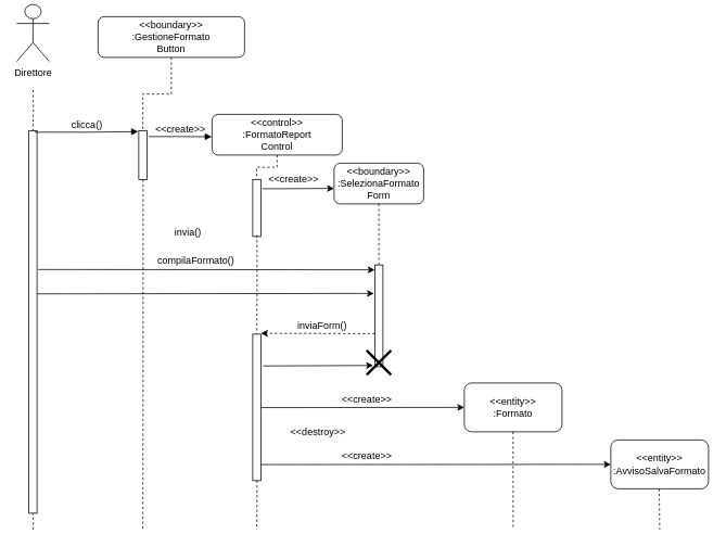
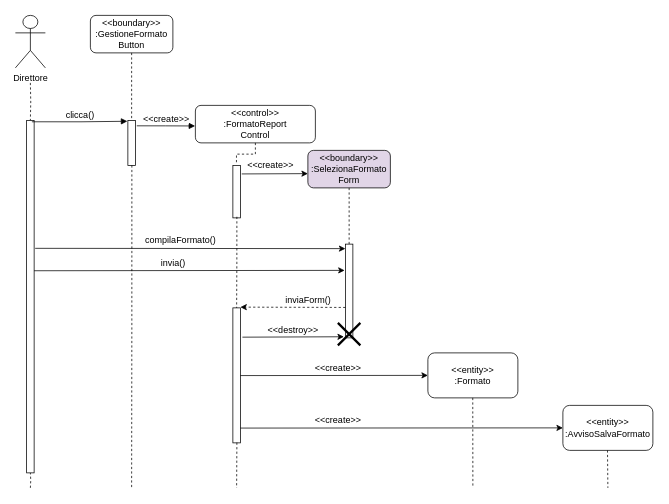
  <mxCell id="0" />
  <mxCell id="1" parent="0" />
- <mxCell id="2" value="Direttore" style="shape=umlActor;verticalLabelPosition=bottom;verticalAlign=top;html=1;" parent="1" vertex="1"><mxGeometry x="20" y="5" width="40" height="70" as="geometry" /></mxCell>
+ <mxCell id="2" value="Direttore" style="shape=umlActor;verticalLabelPosition=bottom;verticalAlign=top;html=1;" parent="1" vertex="1"><mxGeometry x="20" y="20" width="40" height="70" as="geometry" /></mxCell>
  <mxCell id="3" value="" style="endArrow=none;dashed=1;html=1;rounded=0;edgeStyle=orthogonalEdgeStyle;" parent="1" target="4" edge="1"><mxGeometry width="50" height="50" relative="1" as="geometry"><mxPoint x="40" y="110" as="sourcePoint" /><mxPoint x="40" y="50" as="targetPoint" /></mxGeometry></mxCell>
  <mxCell id="4" value="" style="html=1;points=[];perimeter=orthogonalPerimeter;" parent="1" vertex="1"><mxGeometry x="35" y="160" width="10" height="470" as="geometry" /></mxCell>
  <mxCell id="5" value="&lt;font style=&quot;font-size: 12px&quot;&gt;clicca()&lt;/font&gt;" style="html=1;verticalAlign=bottom;endArrow=block;rounded=0;edgeStyle=orthogonalEdgeStyle;entryX=-0.071;entryY=0.02;entryDx=0;entryDy=0;entryPerimeter=0;exitX=0.7;exitY=0.004;exitDx=0;exitDy=0;exitPerimeter=0;" parent="1" source="4" target="8" edge="1"><mxGeometry width="80" relative="1" as="geometry"><mxPoint x="46" y="162" as="sourcePoint" /><mxPoint x="160" y="163" as="targetPoint" /></mxGeometry></mxCell>
- <mxCell id="6" value="&lt;font style=&quot;font-size: 12px&quot;&gt;&amp;lt;&amp;lt;boundary&amp;gt;&amp;gt;&lt;br&gt;:GestioneFormato&lt;br&gt;Button&lt;/font&gt;" style="rounded=1;whiteSpace=wrap;html=1;" parent="1" vertex="1"><mxGeometry x="120" y="20" width="180" height="50" as="geometry" /></mxCell>
+ <mxCell id="6" value="&lt;font style=&quot;font-size: 12px&quot;&gt;&amp;lt;&amp;lt;boundary&amp;gt;&amp;gt;&lt;br&gt;:GestioneFormato&lt;br&gt;Button&lt;/font&gt;" style="rounded=1;whiteSpace=wrap;html=1;" parent="1" vertex="1"><mxGeometry x="120" y="20" width="110" height="50" as="geometry" /></mxCell>
  <mxCell id="7" value="" style="endArrow=none;dashed=1;html=1;rounded=0;edgeStyle=orthogonalEdgeStyle;exitX=0.5;exitY=1;exitDx=0;exitDy=0;entryX=0.5;entryY=-0.025;entryDx=0;entryDy=0;entryPerimeter=0;" parent="1" source="6" target="8" edge="1"><mxGeometry width="50" height="50" relative="1" as="geometry"><mxPoint x="410" y="260" as="sourcePoint" /><mxPoint x="175" y="160" as="targetPoint" /></mxGeometry></mxCell>
  <mxCell id="8" value="" style="html=1;points=[];perimeter=orthogonalPerimeter;" parent="1" vertex="1"><mxGeometry x="170" y="160" width="10" height="60" as="geometry" /></mxCell>
  <mxCell id="9" value="&lt;font style=&quot;font-size: 12px&quot;&gt;&amp;lt;&amp;lt;create&amp;gt;&amp;gt;&lt;/font&gt;" style="html=1;verticalAlign=bottom;endArrow=block;rounded=0;edgeStyle=orthogonalEdgeStyle;exitX=1.186;exitY=0.121;exitDx=0;exitDy=0;exitPerimeter=0;entryX=-0.002;entryY=0.549;entryDx=0;entryDy=0;entryPerimeter=0;" parent="1" source="8" target="10" edge="1"><mxGeometry width="80" relative="1" as="geometry"><mxPoint x="52" y="171.48" as="sourcePoint" /><mxPoint x="260" y="167" as="targetPoint" /></mxGeometry></mxCell>
  <mxCell id="10" value="&lt;font style=&quot;font-size: 12px&quot;&gt;&amp;lt;&amp;lt;control&amp;gt;&amp;gt;&lt;br&gt;:FormatoReport&lt;br&gt;Control&lt;/font&gt;" style="rounded=1;whiteSpace=wrap;html=1;" parent="1" vertex="1"><mxGeometry x="260" y="140" width="160" height="50" as="geometry" /></mxCell>
  <mxCell id="11" value="" style="endArrow=none;dashed=1;html=1;rounded=0;edgeStyle=orthogonalEdgeStyle;exitX=0.5;exitY=1;exitDx=0;exitDy=0;entryX=0.478;entryY=-0.033;entryDx=0;entryDy=0;entryPerimeter=0;" parent="1" source="10" target="12" edge="1"><mxGeometry width="50" height="50" relative="1" as="geometry"><mxPoint x="330" y="180" as="sourcePoint" /><mxPoint x="315" y="210" as="targetPoint" /></mxGeometry></mxCell>
  <mxCell id="12" value="" style="html=1;points=[];perimeter=orthogonalPerimeter;" parent="1" vertex="1"><mxGeometry x="310" y="220" width="10" height="70" as="geometry" /></mxCell>
- <mxCell id="13" value="&lt;font style=&quot;font-size: 12px&quot;&gt;&amp;lt;&amp;lt;boundary&amp;gt;&amp;gt;&lt;br&gt;:SelezionaFormato&lt;br&gt;Form&lt;/font&gt;" style="rounded=1;whiteSpace=wrap;html=1;" parent="1" vertex="1"><mxGeometry x="410" y="200" width="110" height="50" as="geometry" /></mxCell>
+ <mxCell id="13" value="&lt;font style=&quot;font-size: 12px&quot;&gt;&amp;lt;&amp;lt;boundary&amp;gt;&amp;gt;&lt;br&gt;:SelezionaFormato&lt;br&gt;Form&lt;/font&gt;" style="rounded=1;whiteSpace=wrap;html=1;fillColor=#e1d5e7;" parent="1" vertex="1"><mxGeometry x="410" y="200" width="110" height="50" as="geometry" /></mxCell>
  <mxCell id="14" value="" style="endArrow=none;dashed=1;html=1;rounded=0;edgeStyle=orthogonalEdgeStyle;entryX=0.5;entryY=1;entryDx=0;entryDy=0;" parent="1" source="17" target="13" edge="1"><mxGeometry width="50" height="50" relative="1" as="geometry"><mxPoint x="465" y="320" as="sourcePoint" /><mxPoint x="380" y="220" as="targetPoint" /></mxGeometry></mxCell>
  <mxCell id="15" value="" style="html=1;points=[];perimeter=orthogonalPerimeter;" parent="1" vertex="1"><mxGeometry x="310" y="410" width="10" height="180" as="geometry" /></mxCell>
  <mxCell id="16" value="" style="endArrow=none;dashed=1;html=1;rounded=0;edgeStyle=orthogonalEdgeStyle;exitX=0.533;exitY=0.979;exitDx=0;exitDy=0;exitPerimeter=0;" parent="1" source="12" target="15" edge="1"><mxGeometry width="50" height="50" relative="1" as="geometry"><mxPoint x="315.33" y="259.16" as="sourcePoint" /><mxPoint x="315" y="530" as="targetPoint" /></mxGeometry></mxCell>
  <mxCell id="17" value="" style="html=1;points=[];perimeter=orthogonalPerimeter;" parent="1" vertex="1"><mxGeometry x="460" y="325" width="10" height="125" as="geometry" /></mxCell>
  <mxCell id="18" value="" style="shape=umlDestroy;whiteSpace=wrap;html=1;strokeWidth=3;" parent="1" vertex="1"><mxGeometry x="450" y="430" width="30" height="30" as="geometry" /></mxCell>
  <mxCell id="19" value="" style="endArrow=none;dashed=1;html=1;rounded=0;edgeStyle=orthogonalEdgeStyle;" parent="1" target="4" edge="1"><mxGeometry width="50" height="50" relative="1" as="geometry"><mxPoint x="40" y="650" as="sourcePoint" /><mxPoint x="40" y="640" as="targetPoint" /></mxGeometry></mxCell>
  <mxCell id="20" value="" style="endArrow=none;dashed=1;html=1;rounded=0;edgeStyle=orthogonalEdgeStyle;exitX=0.533;exitY=1;exitDx=0;exitDy=0;exitPerimeter=0;" parent="1" source="8" edge="1"><mxGeometry width="50" height="50" relative="1" as="geometry"><mxPoint x="175.33" y="220" as="sourcePoint" /><mxPoint x="175" y="650" as="targetPoint" /></mxGeometry></mxCell>
  <mxCell id="21" value="" style="endArrow=classic;html=1;rounded=0;fontFamily=Helvetica;fontSize=12;exitX=1.18;exitY=0.163;exitDx=0;exitDy=0;exitPerimeter=0;" parent="1" source="12" edge="1"><mxGeometry width="50" height="50" relative="1" as="geometry"><mxPoint x="390" y="410" as="sourcePoint" /><mxPoint x="410" y="231" as="targetPoint" /></mxGeometry></mxCell>
  <mxCell id="22" value="&amp;lt;&amp;lt;create&amp;gt;&amp;gt;" style="text;html=1;align=center;verticalAlign=middle;resizable=0;points=[];autosize=1;strokeColor=none;fillColor=none;fontSize=12;fontFamily=Helvetica;" parent="1" vertex="1"><mxGeometry x="320" y="210" width="80" height="20" as="geometry" /></mxCell>
  <mxCell id="23" value="" style="endArrow=classic;html=1;rounded=0;fontFamily=Helvetica;fontSize=12;exitX=1.141;exitY=0.363;exitDx=0;exitDy=0;exitPerimeter=0;" parent="1" source="4" edge="1"><mxGeometry width="50" height="50" relative="1" as="geometry"><mxPoint x="50" y="330" as="sourcePoint" /><mxPoint x="460" y="331" as="targetPoint" /></mxGeometry></mxCell>
  <mxCell id="24" value="compilaFormato()" style="text;html=1;align=center;verticalAlign=middle;resizable=0;points=[];autosize=1;strokeColor=none;fillColor=none;fontSize=12;fontFamily=Helvetica;" parent="1" vertex="1"><mxGeometry x="185" y="310" width="110" height="20" as="geometry" /></mxCell>
  <mxCell id="25" value="" style="endArrow=classic;html=1;rounded=0;fontFamily=Helvetica;fontSize=12;exitX=1.141;exitY=0.363;exitDx=0;exitDy=0;exitPerimeter=0;" parent="1" edge="1"><mxGeometry width="50" height="50" relative="1" as="geometry"><mxPoint x="45" y="360.49" as="sourcePoint" /><mxPoint x="459" y="360" as="targetPoint" /></mxGeometry></mxCell>
- <mxCell id="26" value="invia()" style="text;html=1;align=center;verticalAlign=middle;resizable=0;points=[];autosize=1;strokeColor=none;fillColor=none;fontSize=12;fontFamily=Helvetica;" parent="1" vertex="1"><mxGeometry x="205" y="275" width="50" height="20" as="geometry" /></mxCell>
+ <mxCell id="26" value="invia()" style="text;html=1;align=center;verticalAlign=middle;resizable=0;points=[];autosize=1;strokeColor=none;fillColor=none;fontSize=12;fontFamily=Helvetica;" parent="1" vertex="1"><mxGeometry x="205" y="340" width="50" height="20" as="geometry" /></mxCell>
  <mxCell id="27" value="" style="endArrow=classic;html=1;rounded=0;fontFamily=Helvetica;fontSize=12;dashed=1;" parent="1" edge="1"><mxGeometry width="50" height="50" relative="1" as="geometry"><mxPoint x="460" y="409.43" as="sourcePoint" /><mxPoint x="320" y="409" as="targetPoint" /></mxGeometry></mxCell>
- <mxCell id="28" value="inviaForm()" style="text;html=1;align=center;verticalAlign=middle;resizable=0;points=[];autosize=1;strokeColor=none;fillColor=none;fontSize=12;fontFamily=Helvetica;" parent="1" vertex="1"><mxGeometry x="355" y="390" width="80" height="20" as="geometry" /></mxCell>
+ <mxCell id="28" value="inviaForm()" style="text;html=1;align=center;verticalAlign=middle;resizable=0;points=[];autosize=1;strokeColor=none;fillColor=none;fontSize=12;fontFamily=Helvetica;" parent="1" vertex="1"><mxGeometry x="370" y="390" width="80" height="20" as="geometry" /></mxCell>
  <mxCell id="29" value="" style="endArrow=classic;html=1;rounded=0;fontFamily=Helvetica;fontSize=12;exitX=1.271;exitY=0.217;exitDx=0;exitDy=0;exitPerimeter=0;entryX=-0.197;entryY=0.988;entryDx=0;entryDy=0;entryPerimeter=0;" parent="1" source="15" target="17" edge="1"><mxGeometry width="50" height="50" relative="1" as="geometry"><mxPoint x="410" y="410" as="sourcePoint" /><mxPoint x="460" y="360" as="targetPoint" /></mxGeometry></mxCell>
- <mxCell id="30" value="&amp;lt;&amp;lt;destroy&amp;gt;&amp;gt;" style="text;html=1;align=center;verticalAlign=middle;resizable=0;points=[];autosize=1;strokeColor=none;fillColor=none;fontSize=12;fontFamily=Helvetica;" parent="1" vertex="1"><mxGeometry x="350" y="520" width="80" height="20" as="geometry" /></mxCell>
+ <mxCell id="30" value="&amp;lt;&amp;lt;destroy&amp;gt;&amp;gt;" style="text;html=1;align=center;verticalAlign=middle;resizable=0;points=[];autosize=1;strokeColor=none;fillColor=none;fontSize=12;fontFamily=Helvetica;" parent="1" vertex="1"><mxGeometry x="350" y="430" width="80" height="20" as="geometry" /></mxCell>
  <mxCell id="31" value="" style="endArrow=classic;html=1;rounded=0;fontFamily=Helvetica;fontSize=12;exitX=1.271;exitY=0.217;exitDx=0;exitDy=0;exitPerimeter=0;" parent="1" edge="1"><mxGeometry width="50" height="50" relative="1" as="geometry"><mxPoint x="320" y="500.27" as="sourcePoint" /><mxPoint x="570" y="500" as="targetPoint" /></mxGeometry></mxCell>
  <mxCell id="32" value="&amp;lt;&amp;lt;create&amp;gt;&amp;gt;" style="text;html=1;align=center;verticalAlign=middle;resizable=0;points=[];autosize=1;strokeColor=none;fillColor=none;fontSize=12;fontFamily=Helvetica;" parent="1" vertex="1"><mxGeometry x="410" y="480" width="80" height="20" as="geometry" /></mxCell>
  <mxCell id="33" value="&amp;lt;&amp;lt;entity&amp;gt;&amp;gt;&lt;br&gt;:Formato" style="rounded=1;whiteSpace=wrap;html=1;fontFamily=Helvetica;fontSize=12;" parent="1" vertex="1"><mxGeometry x="570" y="470" width="120" height="60" as="geometry" /></mxCell>
  <mxCell id="34" value="" style="endArrow=classic;html=1;rounded=0;fontFamily=Helvetica;fontSize=12;exitX=1.271;exitY=0.217;exitDx=0;exitDy=0;exitPerimeter=0;" parent="1" edge="1"><mxGeometry width="50" height="50" relative="1" as="geometry"><mxPoint x="320" y="570.27" as="sourcePoint" /><mxPoint x="750" y="570" as="targetPoint" /></mxGeometry></mxCell>
  <mxCell id="35" value="&amp;lt;&amp;lt;create&amp;gt;&amp;gt;" style="text;html=1;align=center;verticalAlign=middle;resizable=0;points=[];autosize=1;strokeColor=none;fillColor=none;fontSize=12;fontFamily=Helvetica;" parent="1" vertex="1"><mxGeometry x="410" y="550" width="80" height="20" as="geometry" /></mxCell>
  <mxCell id="36" value="&amp;lt;&amp;lt;entity&amp;gt;&amp;gt;&lt;br&gt;:AvvisoSalvaFormato" style="rounded=1;whiteSpace=wrap;html=1;fontFamily=Helvetica;fontSize=12;" parent="1" vertex="1"><mxGeometry x="750" y="540" width="120" height="60" as="geometry" /></mxCell>
  <mxCell id="37" value="" style="endArrow=none;dashed=1;html=1;rounded=0;fontFamily=Helvetica;fontSize=12;exitX=0.535;exitY=0.998;exitDx=0;exitDy=0;exitPerimeter=0;" parent="1" source="15" edge="1"><mxGeometry width="50" height="50" relative="1" as="geometry"><mxPoint x="410" y="400" as="sourcePoint" /><mxPoint x="315" y="650" as="targetPoint" /></mxGeometry></mxCell>
  <mxCell id="38" value="" style="endArrow=none;dashed=1;html=1;rounded=0;fontFamily=Helvetica;fontSize=12;exitX=0.535;exitY=0.998;exitDx=0;exitDy=0;exitPerimeter=0;" parent="1" edge="1"><mxGeometry width="50" height="50" relative="1" as="geometry"><mxPoint x="629.85" y="530" as="sourcePoint" /><mxPoint x="630" y="650" as="targetPoint" /></mxGeometry></mxCell>
  <mxCell id="39" value="" style="endArrow=none;dashed=1;html=1;rounded=0;fontFamily=Helvetica;fontSize=12;exitX=0.535;exitY=0.998;exitDx=0;exitDy=0;exitPerimeter=0;" parent="1" edge="1"><mxGeometry width="50" height="50" relative="1" as="geometry"><mxPoint x="809.5" y="600" as="sourcePoint" /><mxPoint x="810" y="650" as="targetPoint" /></mxGeometry></mxCell>
